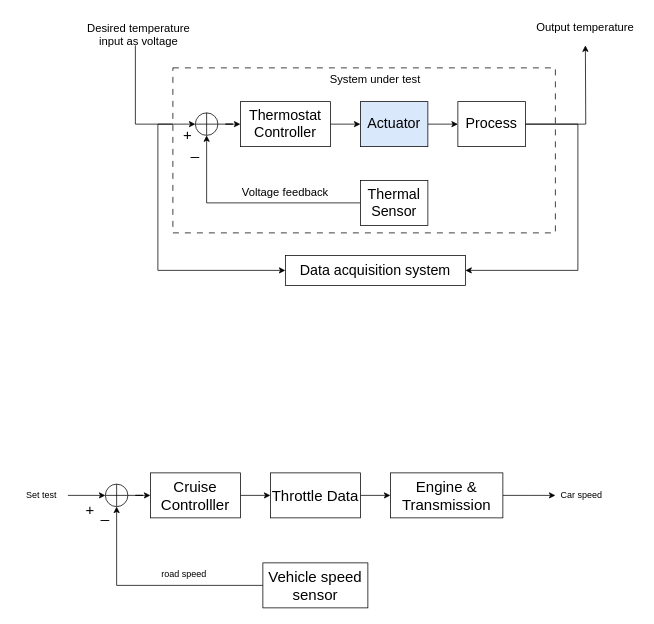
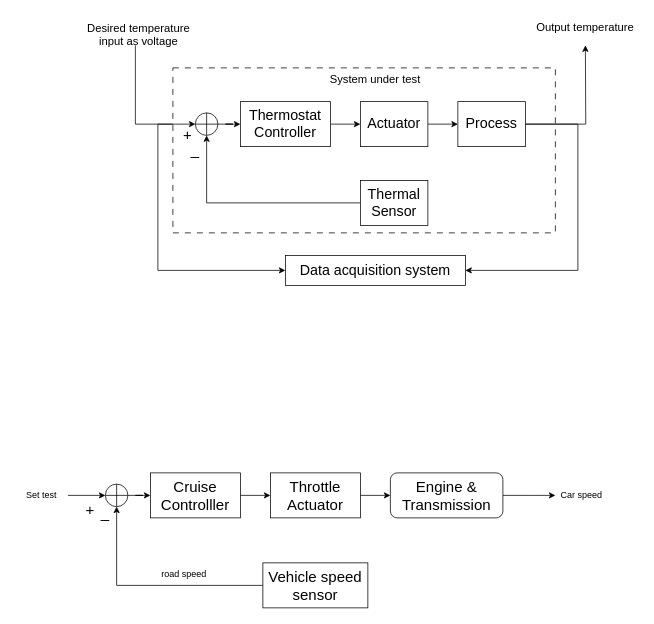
  <mxCell id="0" />
  <mxCell id="1" parent="0" />
  <mxCell id="2" style="edgeStyle=orthogonalEdgeStyle;rounded=0;orthogonalLoop=1;jettySize=auto;html=1;entryX=0;entryY=0.5;entryDx=0;entryDy=0;" edge="1" parent="1" source="4" target="6"><mxGeometry relative="1" as="geometry" /></mxCell>
  <mxCell id="3" style="edgeStyle=orthogonalEdgeStyle;rounded=0;orthogonalLoop=1;jettySize=auto;html=1;entryX=0;entryY=0.5;entryDx=0;entryDy=0;" edge="1" parent="1" target="14"><mxGeometry relative="1" as="geometry"><mxPoint x="220" y="360" as="targetPoint" /><mxPoint x="230" y="165.034" as="sourcePoint" /><Array as="points"><mxPoint x="210" y="165" /><mxPoint x="210" y="360" /></Array></mxGeometry></mxCell>
  <mxCell id="4" value="" style="shape=orEllipse;perimeter=ellipsePerimeter;whiteSpace=wrap;html=1;backgroundOutline=1;" vertex="1" parent="1"><mxGeometry x="260" y="150" width="30" height="30" as="geometry" /></mxCell>
  <mxCell id="5" style="edgeStyle=orthogonalEdgeStyle;rounded=0;orthogonalLoop=1;jettySize=auto;html=1;entryX=0;entryY=0.5;entryDx=0;entryDy=0;" edge="1" parent="1" source="6" target="8"><mxGeometry relative="1" as="geometry" /></mxCell>
  <mxCell id="6" value="&lt;font style=&quot;font-size: 19px;&quot;&gt;Thermostat&lt;/font&gt;&lt;div&gt;&lt;font style=&quot;font-size: 19px;&quot;&gt;Controller&lt;/font&gt;&lt;/div&gt;" style="rounded=0;whiteSpace=wrap;html=1;" vertex="1" parent="1"><mxGeometry x="320" y="135" width="120" height="60" as="geometry" /></mxCell>
  <mxCell id="7" style="edgeStyle=orthogonalEdgeStyle;rounded=0;orthogonalLoop=1;jettySize=auto;html=1;entryX=0;entryY=0.5;entryDx=0;entryDy=0;" edge="1" parent="1" source="8" target="11"><mxGeometry relative="1" as="geometry" /></mxCell>
- <mxCell id="8" value="&lt;font style=&quot;font-size: 19px;&quot;&gt;Actuator&lt;/font&gt;" style="rounded=0;whiteSpace=wrap;html=1;fillColor=#dae8fc;" vertex="1" parent="1"><mxGeometry x="480" y="135" width="90" height="60" as="geometry" /></mxCell>
+ <mxCell id="8" value="&lt;font style=&quot;font-size: 19px;&quot;&gt;Actuator&lt;/font&gt;" style="rounded=0;whiteSpace=wrap;html=1;" vertex="1" parent="1"><mxGeometry x="480" y="135" width="90" height="60" as="geometry" /></mxCell>
  <mxCell id="9" style="edgeStyle=orthogonalEdgeStyle;rounded=0;orthogonalLoop=1;jettySize=auto;html=1;" edge="1" parent="1" source="11"><mxGeometry relative="1" as="geometry"><mxPoint x="780" y="60" as="targetPoint" /></mxGeometry></mxCell>
  <mxCell id="10" style="edgeStyle=orthogonalEdgeStyle;rounded=0;orthogonalLoop=1;jettySize=auto;html=1;entryX=1;entryY=0.5;entryDx=0;entryDy=0;" edge="1" parent="1" source="11" target="14"><mxGeometry relative="1" as="geometry"><mxPoint x="670" y="360" as="targetPoint" /><Array as="points"><mxPoint x="770" y="165" /><mxPoint x="770" y="360" /></Array></mxGeometry></mxCell>
  <mxCell id="11" value="&lt;font style=&quot;font-size: 19px;&quot;&gt;Process&lt;/font&gt;" style="rounded=0;whiteSpace=wrap;html=1;" vertex="1" parent="1"><mxGeometry x="610" y="135" width="90" height="60" as="geometry" /></mxCell>
  <mxCell id="12" style="edgeStyle=orthogonalEdgeStyle;rounded=0;orthogonalLoop=1;jettySize=auto;html=1;entryX=0.5;entryY=1;entryDx=0;entryDy=0;" edge="1" parent="1" source="13" target="4"><mxGeometry relative="1" as="geometry"><mxPoint x="280" y="300" as="targetPoint" /></mxGeometry></mxCell>
  <mxCell id="13" value="&lt;font style=&quot;font-size: 19px;&quot;&gt;Thermal Sensor&lt;/font&gt;" style="rounded=0;whiteSpace=wrap;html=1;" vertex="1" parent="1"><mxGeometry x="480" y="240" width="90" height="60" as="geometry" /></mxCell>
  <mxCell id="14" value="&lt;font style=&quot;font-size: 19px;&quot;&gt;Data acquisition system&lt;/font&gt;" style="rounded=0;whiteSpace=wrap;html=1;" vertex="1" parent="1"><mxGeometry x="380" y="340" width="240" height="40" as="geometry" /></mxCell>
  <mxCell id="15" value="" style="endArrow=classic;html=1;rounded=0;entryX=0;entryY=0.5;entryDx=0;entryDy=0;" edge="1" parent="1" target="4"><mxGeometry width="50" height="50" relative="1" as="geometry"><mxPoint x="180" y="60" as="sourcePoint" /><mxPoint x="210" y="110" as="targetPoint" /><Array as="points"><mxPoint x="180" y="165" /></Array></mxGeometry></mxCell>
  <mxCell id="16" value="" style="rounded=0;whiteSpace=wrap;html=1;fillColor=none;dashed=1;dashPattern=8 8;" vertex="1" parent="1"><mxGeometry x="230" y="90" width="510" height="220" as="geometry" /></mxCell>
  <mxCell id="17" value="&lt;font style=&quot;font-size: 20px;&quot;&gt;+&lt;/font&gt;" style="text;html=1;align=center;verticalAlign=middle;whiteSpace=wrap;rounded=0;" vertex="1" parent="1"><mxGeometry x="240" y="165" width="20" height="25" as="geometry" /></mxCell>
  <mxCell id="18" value="&lt;font style=&quot;font-size: 20px;&quot;&gt;_&lt;/font&gt;" style="text;html=1;align=center;verticalAlign=middle;whiteSpace=wrap;rounded=0;" vertex="1" parent="1"><mxGeometry x="250" y="190" width="20" height="15" as="geometry" /></mxCell>
- <mxCell id="19" value="&lt;font style=&quot;font-size: 15px;&quot;&gt;Voltage feedback&lt;/font&gt;" style="text;html=1;align=center;verticalAlign=middle;whiteSpace=wrap;rounded=0;" vertex="1" parent="1"><mxGeometry x="295" y="240" width="170" height="30" as="geometry" /></mxCell>
  <mxCell id="20" value="&lt;font style=&quot;font-size: 15px;&quot;&gt;System under test&lt;/font&gt;" style="text;html=1;align=center;verticalAlign=middle;whiteSpace=wrap;rounded=0;" vertex="1" parent="1"><mxGeometry x="430" y="90" width="140" height="30" as="geometry" /></mxCell>
  <mxCell id="21" value="&lt;font style=&quot;font-size: 15px;&quot;&gt;Desired temperature input as voltage&lt;/font&gt;" style="text;html=1;align=center;verticalAlign=middle;whiteSpace=wrap;rounded=0;" vertex="1" parent="1"><mxGeometry x="97.5" y="30" width="172.5" height="30" as="geometry" /></mxCell>
  <mxCell id="22" value="&lt;font style=&quot;font-size: 15px;&quot;&gt;Output temperature&lt;/font&gt;" style="text;html=1;align=center;verticalAlign=middle;whiteSpace=wrap;rounded=0;" vertex="1" parent="1"><mxGeometry x="710" y="20" width="140" height="30" as="geometry" /></mxCell>
  <mxCell id="23" value="" style="edgeStyle=orthogonalEdgeStyle;rounded=0;orthogonalLoop=1;jettySize=auto;html=1;" edge="1" parent="1" source="24" target="26"><mxGeometry relative="1" as="geometry" /></mxCell>
  <mxCell id="24" value="" style="shape=orEllipse;perimeter=ellipsePerimeter;whiteSpace=wrap;html=1;backgroundOutline=1;" vertex="1" parent="1"><mxGeometry y="645" width="30" height="30" as="geometry" x="140" /></mxCell>
  <mxCell id="25" value="" style="edgeStyle=orthogonalEdgeStyle;rounded=0;orthogonalLoop=1;jettySize=auto;html=1;" edge="1" parent="1" source="26" target="28"><mxGeometry relative="1" as="geometry" /></mxCell>
  <mxCell id="26" value="&lt;font style=&quot;font-size: 20px;&quot;&gt;Cruise Controlller&lt;/font&gt;" style="rounded=0;whiteSpace=wrap;html=1;" vertex="1" parent="1"><mxGeometry x="200" y="630" width="120" height="60" as="geometry" /></mxCell>
  <mxCell id="27" value="" style="edgeStyle=orthogonalEdgeStyle;rounded=0;orthogonalLoop=1;jettySize=auto;html=1;" edge="1" parent="1" source="28" target="30"><mxGeometry relative="1" as="geometry" /></mxCell>
- <mxCell id="28" value="&lt;font style=&quot;font-size: 20px;&quot;&gt;Throttle Data&lt;/font&gt;" style="rounded=0;whiteSpace=wrap;html=1;" vertex="1" parent="1"><mxGeometry x="360" y="630" width="120" height="60" as="geometry" /></mxCell>
+ <mxCell id="28" value="&lt;font style=&quot;font-size: 20px;&quot;&gt;Throttle Actuator&lt;/font&gt;" style="rounded=0;whiteSpace=wrap;html=1;" vertex="1" parent="1"><mxGeometry x="360" y="630" width="120" height="60" as="geometry" /></mxCell>
  <mxCell id="29" style="edgeStyle=orthogonalEdgeStyle;rounded=0;orthogonalLoop=1;jettySize=auto;html=1;" edge="1" parent="1" source="30"><mxGeometry relative="1" as="geometry"><mxPoint x="740" y="660" as="targetPoint" /></mxGeometry></mxCell>
- <mxCell id="30" value="&lt;font style=&quot;font-size: 20px;&quot;&gt;Engine &amp;amp; Transmission&lt;/font&gt;" style="rounded=0;whiteSpace=wrap;html=1;" vertex="1" parent="1"><mxGeometry x="520" y="630" width="150" height="60" as="geometry" /></mxCell>
+ <mxCell id="30" value="&lt;font style=&quot;font-size: 20px;&quot;&gt;Engine &amp;amp; Transmission&lt;/font&gt;" style="whiteSpace=wrap;html=1;rounded=1;" vertex="1" parent="1"><mxGeometry x="520" y="630" width="150" height="60" as="geometry" /></mxCell>
  <mxCell id="31" style="edgeStyle=orthogonalEdgeStyle;rounded=0;orthogonalLoop=1;jettySize=auto;html=1;entryX=0.5;entryY=1;entryDx=0;entryDy=0;" edge="1" parent="1" source="32" target="24"><mxGeometry relative="1" as="geometry" /></mxCell>
  <mxCell id="32" value="&lt;font style=&quot;font-size: 20px;&quot;&gt;Vehicle speed sensor&lt;/font&gt;" style="rounded=0;whiteSpace=wrap;html=1;" vertex="1" parent="1"><mxGeometry x="350" y="750" width="140" height="60" as="geometry" /></mxCell>
  <mxCell id="33" value="" style="endArrow=classic;html=1;rounded=0;entryX=0;entryY=0.5;entryDx=0;entryDy=0;" edge="1" parent="1" target="24"><mxGeometry width="50" height="50" relative="1" as="geometry"><mxPoint x="90" y="660" as="sourcePoint" /><mxPoint x="130" y="645" as="targetPoint" /></mxGeometry></mxCell>
  <mxCell id="34" value="&lt;font style=&quot;font-size: 20px;&quot;&gt;+&lt;/font&gt;" style="text;html=1;align=center;verticalAlign=middle;whiteSpace=wrap;rounded=0;" vertex="1" parent="1"><mxGeometry x="110" y="665" width="20" height="25" as="geometry" /></mxCell>
  <mxCell id="35" value="&lt;font style=&quot;font-size: 20px;&quot;&gt;_&lt;/font&gt;" style="text;html=1;align=center;verticalAlign=middle;whiteSpace=wrap;rounded=0;" vertex="1" parent="1"><mxGeometry x="130" y="675" width="20" height="15" as="geometry" /></mxCell>
  <mxCell id="36" value="Set test" style="text;html=1;align=center;verticalAlign=middle;whiteSpace=wrap;rounded=0;" vertex="1" parent="1"><mxGeometry x="20" y="645" width="70" height="30" as="geometry" /></mxCell>
  <mxCell id="37" value="Car speed" style="text;html=1;align=center;verticalAlign=middle;whiteSpace=wrap;rounded=0;" vertex="1" parent="1"><mxGeometry x="740" y="645" width="70" height="30" as="geometry" /></mxCell>
  <mxCell id="38" value="road speed" style="text;html=1;align=center;verticalAlign=middle;whiteSpace=wrap;rounded=0;" vertex="1" parent="1"><mxGeometry x="210" y="750" width="70" height="30" as="geometry" /></mxCell>
